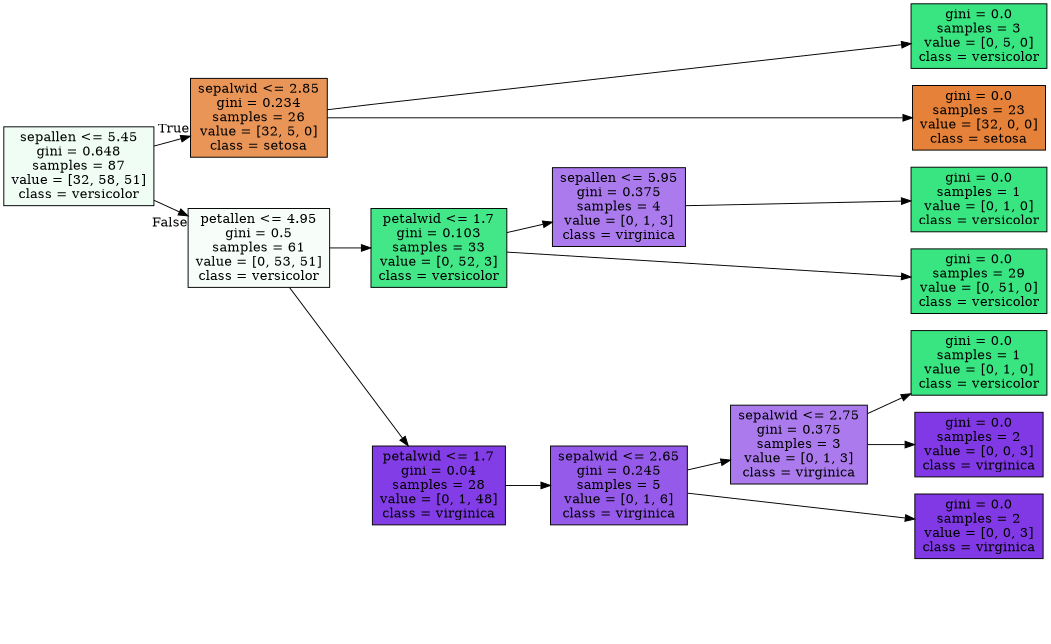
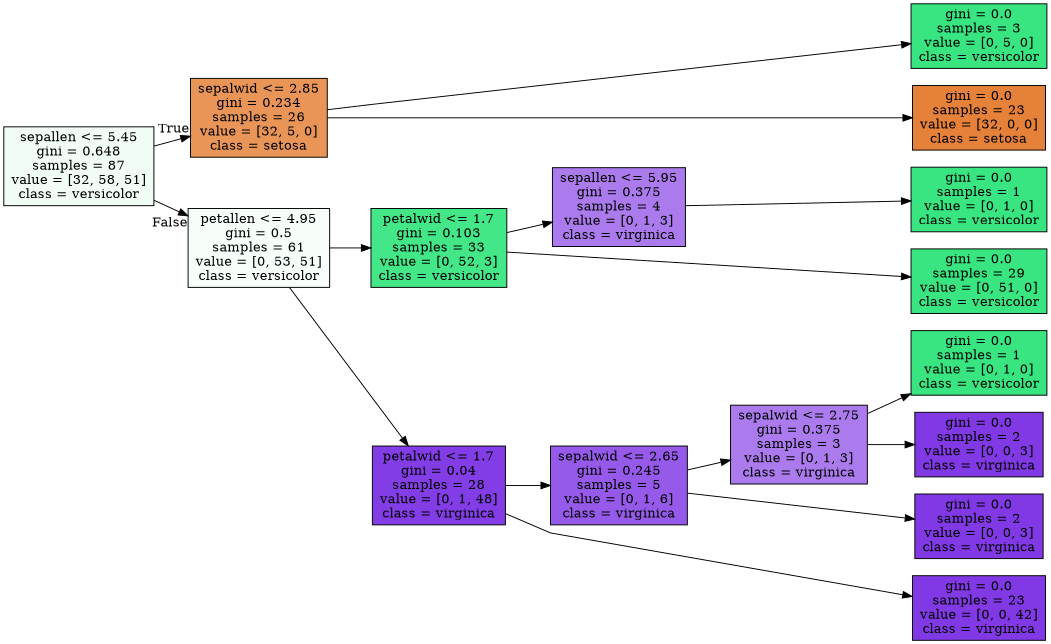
  digraph {
    rankdir=LR
    ranksep=equally
    splines=polyline
    node [color=black fillcolor="#39e581ff" shape=box style=filled]
    n1 [fillcolor="#39e58114" label="sepallen <= 5.45\ngini = 0.648\nsamples = 87\nvalue = [32, 58, 51]\nclass = versicolor"]
    n2 [fillcolor="#e58139d7" label="sepalwid <= 2.85\ngini = 0.234\nsamples = 26\nvalue = [32, 5, 0]\nclass = setosa"]
    n3 [fillcolor="#39e5810a" label="petallen <= 4.95\ngini = 0.5\nsamples = 61\nvalue = [0, 53, 51]\nclass = versicolor"]
    n4 [fillcolor="#39e581f0" label="petalwid <= 1.7\ngini = 0.103\nsamples = 33\nvalue = [0, 52, 3]\nclass = versicolor"]
    n5 [fillcolor="#8139e5fa" label="petalwid <= 1.7\ngini = 0.04\nsamples = 28\nvalue = [0, 1, 48]\nclass = virginica"]
    n6 [fillcolor="#8139e5aa" label="sepallen <= 5.95\ngini = 0.375\nsamples = 4\nvalue = [0, 1, 3]\nclass = virginica"]
    n7 [fillcolor="#8139e5d4" label="sepalwid <= 2.65\ngini = 0.245\nsamples = 5\nvalue = [0, 1, 6]\nclass = virginica"]
    n8 [fillcolor="#8139e5aa" label="sepalwid <= 2.75\ngini = 0.375\nsamples = 3\nvalue = [0, 1, 3]\nclass = virginica"]
    n9 [label="gini = 0.0\nsamples = 3\nvalue = [0, 5, 0]\nclass = versicolor"]
    n10 [fillcolor="#e58139ff" label="gini = 0.0\nsamples = 23\nvalue = [32, 0, 0]\nclass = setosa"]
    n11 [label="gini = 0.0\nsamples = 29\nvalue = [0, 51, 0]\nclass = versicolor"]
    n12 [label="gini = 0.0\nsamples = 1\nvalue = [0, 1, 0]\nclass = versicolor"]
    n13 [fillcolor="#8139e5ff" label="gini = 0.0\nsamples = 2\nvalue = [0, 0, 3]\nclass = virginica"]
    n14 [label="gini = 0.0\nsamples = 1\nvalue = [0, 1, 0]\nclass = versicolor"]
    n15 [fillcolor="#8139e5ff" label="gini = 0.0\nsamples = 2\nvalue = [0, 0, 3]\nclass = virginica"]
+   n16 [fillcolor="#8139e5ff" label="gini = 0.0\nsamples = 23\nvalue = [0, 0, 42]\nclass = virginica"]
    subgraph sub_1 {
      rank=same
      n1
    }
    subgraph sub_2 {
      rank=same
      n2
      n3
    }
    subgraph sub_3 {
      rank=same
      n4
      n5
    }
    subgraph sub_4 {
      rank=same
      n6
      n7
    }
    subgraph sub_5 {
      rank=same
      n8
    }
    subgraph sub_6 {
      rank=same
      n9
      n10
      n11
      n12
      n13
      n14
      n15
+     n16
    }
    n1 -> n2 [headlabel=True labelangle=45 labeldistance=2.5]
    n1 -> n3 [headlabel=False labelangle=-45 labeldistance=2.5]
    n2 -> n9
    n2 -> n10
    n3 -> n4
    n3 -> n5
    n4 -> n6
    n4 -> n11
    n5 -> n7
+   n5 -> n16
    n6 -> n12
    n7 -> n8
    n7 -> n13
    n8 -> n14
    n8 -> n15
  }
